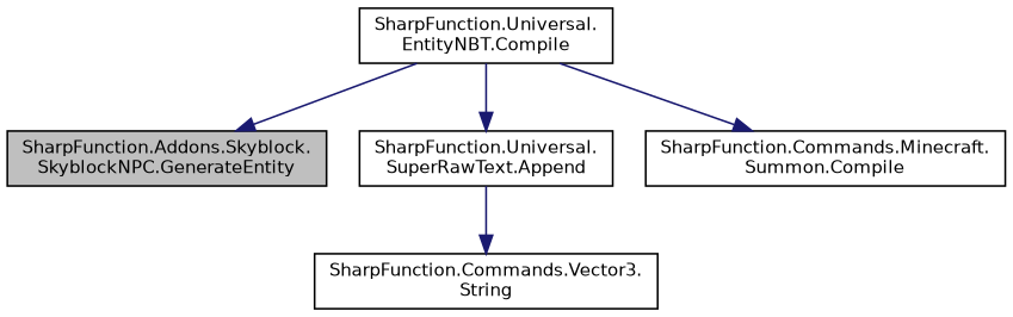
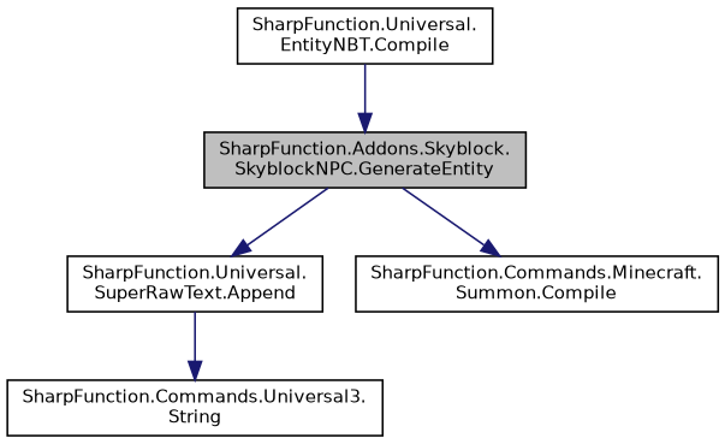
  digraph {
    rankdir=TB
    node [color=black fillcolor=white fontname=Helvetica fontsize=10 shape=record style=filled]
    edge [color=midnightblue fontname=Helvetica fontsize=10 labelfontname=Helvetica labelfontsize=10 style=solid]
    n1 [fillcolor=grey75 fontcolor=black height=0.2 label="SharpFunction.Addons.Skyblock.\lSkyblockNPC.GenerateEntity" width=0.4]
    n2 [height=0.2 label="SharpFunction.Universal.\lSuperRawText.Append" width=0.4]
    n3 [height=0.2 label="SharpFunction.Commands.Minecraft.\lSummon.Compile" width=0.4]
-   n4 [height=0.2 label="SharpFunction.Commands.Vector3.\lString" width=0.4]
+   n4 [height=0.2 label="SharpFunction.Commands.Universal3.\lString" width=0.4]
    n5 [height=0.2 label="SharpFunction.Universal.\lEntityNBT.Compile" width=0.4]
-   n5 -> n2
-   n5 -> n3
+   n1 -> n2
+   n1 -> n3
    n2 -> n4
    n5 -> n1
  }
